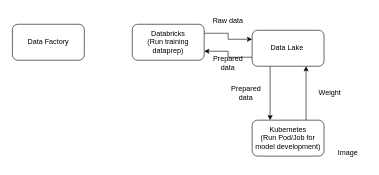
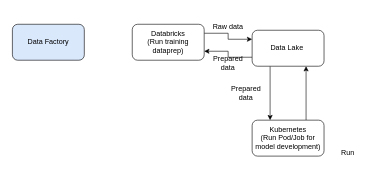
  <mxCell id="0" />
  <mxCell id="1" parent="0" />
  <mxCell id="2" style="edgeStyle=orthogonalEdgeStyle;rounded=0;orthogonalLoop=1;jettySize=auto;html=1;exitX=1;exitY=0.25;exitDx=0;exitDy=0;entryX=0;entryY=0.25;entryDx=0;entryDy=0;" parent="1" source="3" target="6" edge="1"><mxGeometry relative="1" as="geometry" /></mxCell>
  <mxCell id="3" value="Databricks&lt;br&gt;(Run training dataprep)" style="rounded=1;whiteSpace=wrap;html=1;" parent="1" vertex="1"><mxGeometry x="220" y="40" width="120" height="60" as="geometry" /></mxCell>
  <mxCell id="4" style="edgeStyle=orthogonalEdgeStyle;rounded=0;orthogonalLoop=1;jettySize=auto;html=1;exitX=0.25;exitY=1;exitDx=0;exitDy=0;entryX=0.25;entryY=0;entryDx=0;entryDy=0;" parent="1" source="6" target="8" edge="1"><mxGeometry relative="1" as="geometry" /></mxCell>
  <mxCell id="5" style="edgeStyle=orthogonalEdgeStyle;rounded=0;orthogonalLoop=1;jettySize=auto;html=1;exitX=0;exitY=0.75;exitDx=0;exitDy=0;entryX=1;entryY=0.75;entryDx=0;entryDy=0;" parent="1" source="6" target="3" edge="1"><mxGeometry relative="1" as="geometry" /></mxCell>
  <mxCell id="6" value="Data Lake&amp;nbsp;" style="rounded=1;whiteSpace=wrap;html=1;" parent="1" vertex="1"><mxGeometry x="420" y="50" width="120" height="60" as="geometry" /></mxCell>
  <mxCell id="7" style="edgeStyle=orthogonalEdgeStyle;rounded=0;orthogonalLoop=1;jettySize=auto;html=1;exitX=0.75;exitY=0;exitDx=0;exitDy=0;entryX=0.75;entryY=1;entryDx=0;entryDy=0;" parent="1" source="8" target="6" edge="1"><mxGeometry relative="1" as="geometry" /></mxCell>
  <mxCell id="8" value="Kubernetes&lt;br&gt;(Run Pod/Job for model development)" style="rounded=1;whiteSpace=wrap;html=1;" parent="1" vertex="1"><mxGeometry x="420" y="200" width="120" height="60" as="geometry" /></mxCell>
  <mxCell id="9" value="Prepared data" style="text;html=1;strokeColor=none;fillColor=none;align=center;verticalAlign=middle;whiteSpace=wrap;rounded=0;" parent="1" vertex="1"><mxGeometry x="380" y="140" width="60" height="30" as="geometry" /></mxCell>
- <mxCell id="10" value="Weight" style="text;html=1;strokeColor=none;fillColor=none;align=center;verticalAlign=middle;whiteSpace=wrap;rounded=0;" parent="1" vertex="1"><mxGeometry x="520" y="140" width="60" height="30" as="geometry" /></mxCell>
- <mxCell id="11" value="Image" style="text;html=1;strokeColor=none;fillColor=none;align=center;verticalAlign=middle;whiteSpace=wrap;rounded=0;" parent="1" vertex="1"><mxGeometry x="550" y="240" width="60" height="30" as="geometry" /></mxCell>
- <mxCell id="12" value="Raw data" style="text;html=1;strokeColor=none;fillColor=none;align=center;verticalAlign=middle;whiteSpace=wrap;rounded=0;" parent="1" vertex="1"><mxGeometry x="350" y="20" width="60" height="30" as="geometry" /></mxCell>
+ <mxCell id="11" value="Run" style="text;html=1;strokeColor=none;fillColor=none;align=center;verticalAlign=middle;whiteSpace=wrap;rounded=0;" parent="1" vertex="1"><mxGeometry x="550" y="240" width="60" height="30" as="geometry" /></mxCell>
+ <mxCell id="12" value="Raw data" style="text;html=1;strokeColor=none;fillColor=none;align=center;verticalAlign=middle;whiteSpace=wrap;rounded=0;" parent="1" vertex="1"><mxGeometry x="350" y="30" width="60" height="30" as="geometry" /></mxCell>
  <mxCell id="13" value="Prepared data" style="text;html=1;strokeColor=none;fillColor=none;align=center;verticalAlign=middle;whiteSpace=wrap;rounded=0;" parent="1" vertex="1"><mxGeometry x="350" y="90" width="60" height="30" as="geometry" /></mxCell>
- <mxCell id="14" value="Data Factory" style="rounded=1;whiteSpace=wrap;html=1;" parent="1" vertex="1"><mxGeometry x="20" y="40" width="120" height="60" as="geometry" /></mxCell>
+ <mxCell id="14" value="Data Factory" style="rounded=1;whiteSpace=wrap;html=1;fillColor=#dae8fc;" parent="1" vertex="1"><mxGeometry x="20" y="40" width="120" height="60" as="geometry" /></mxCell>
